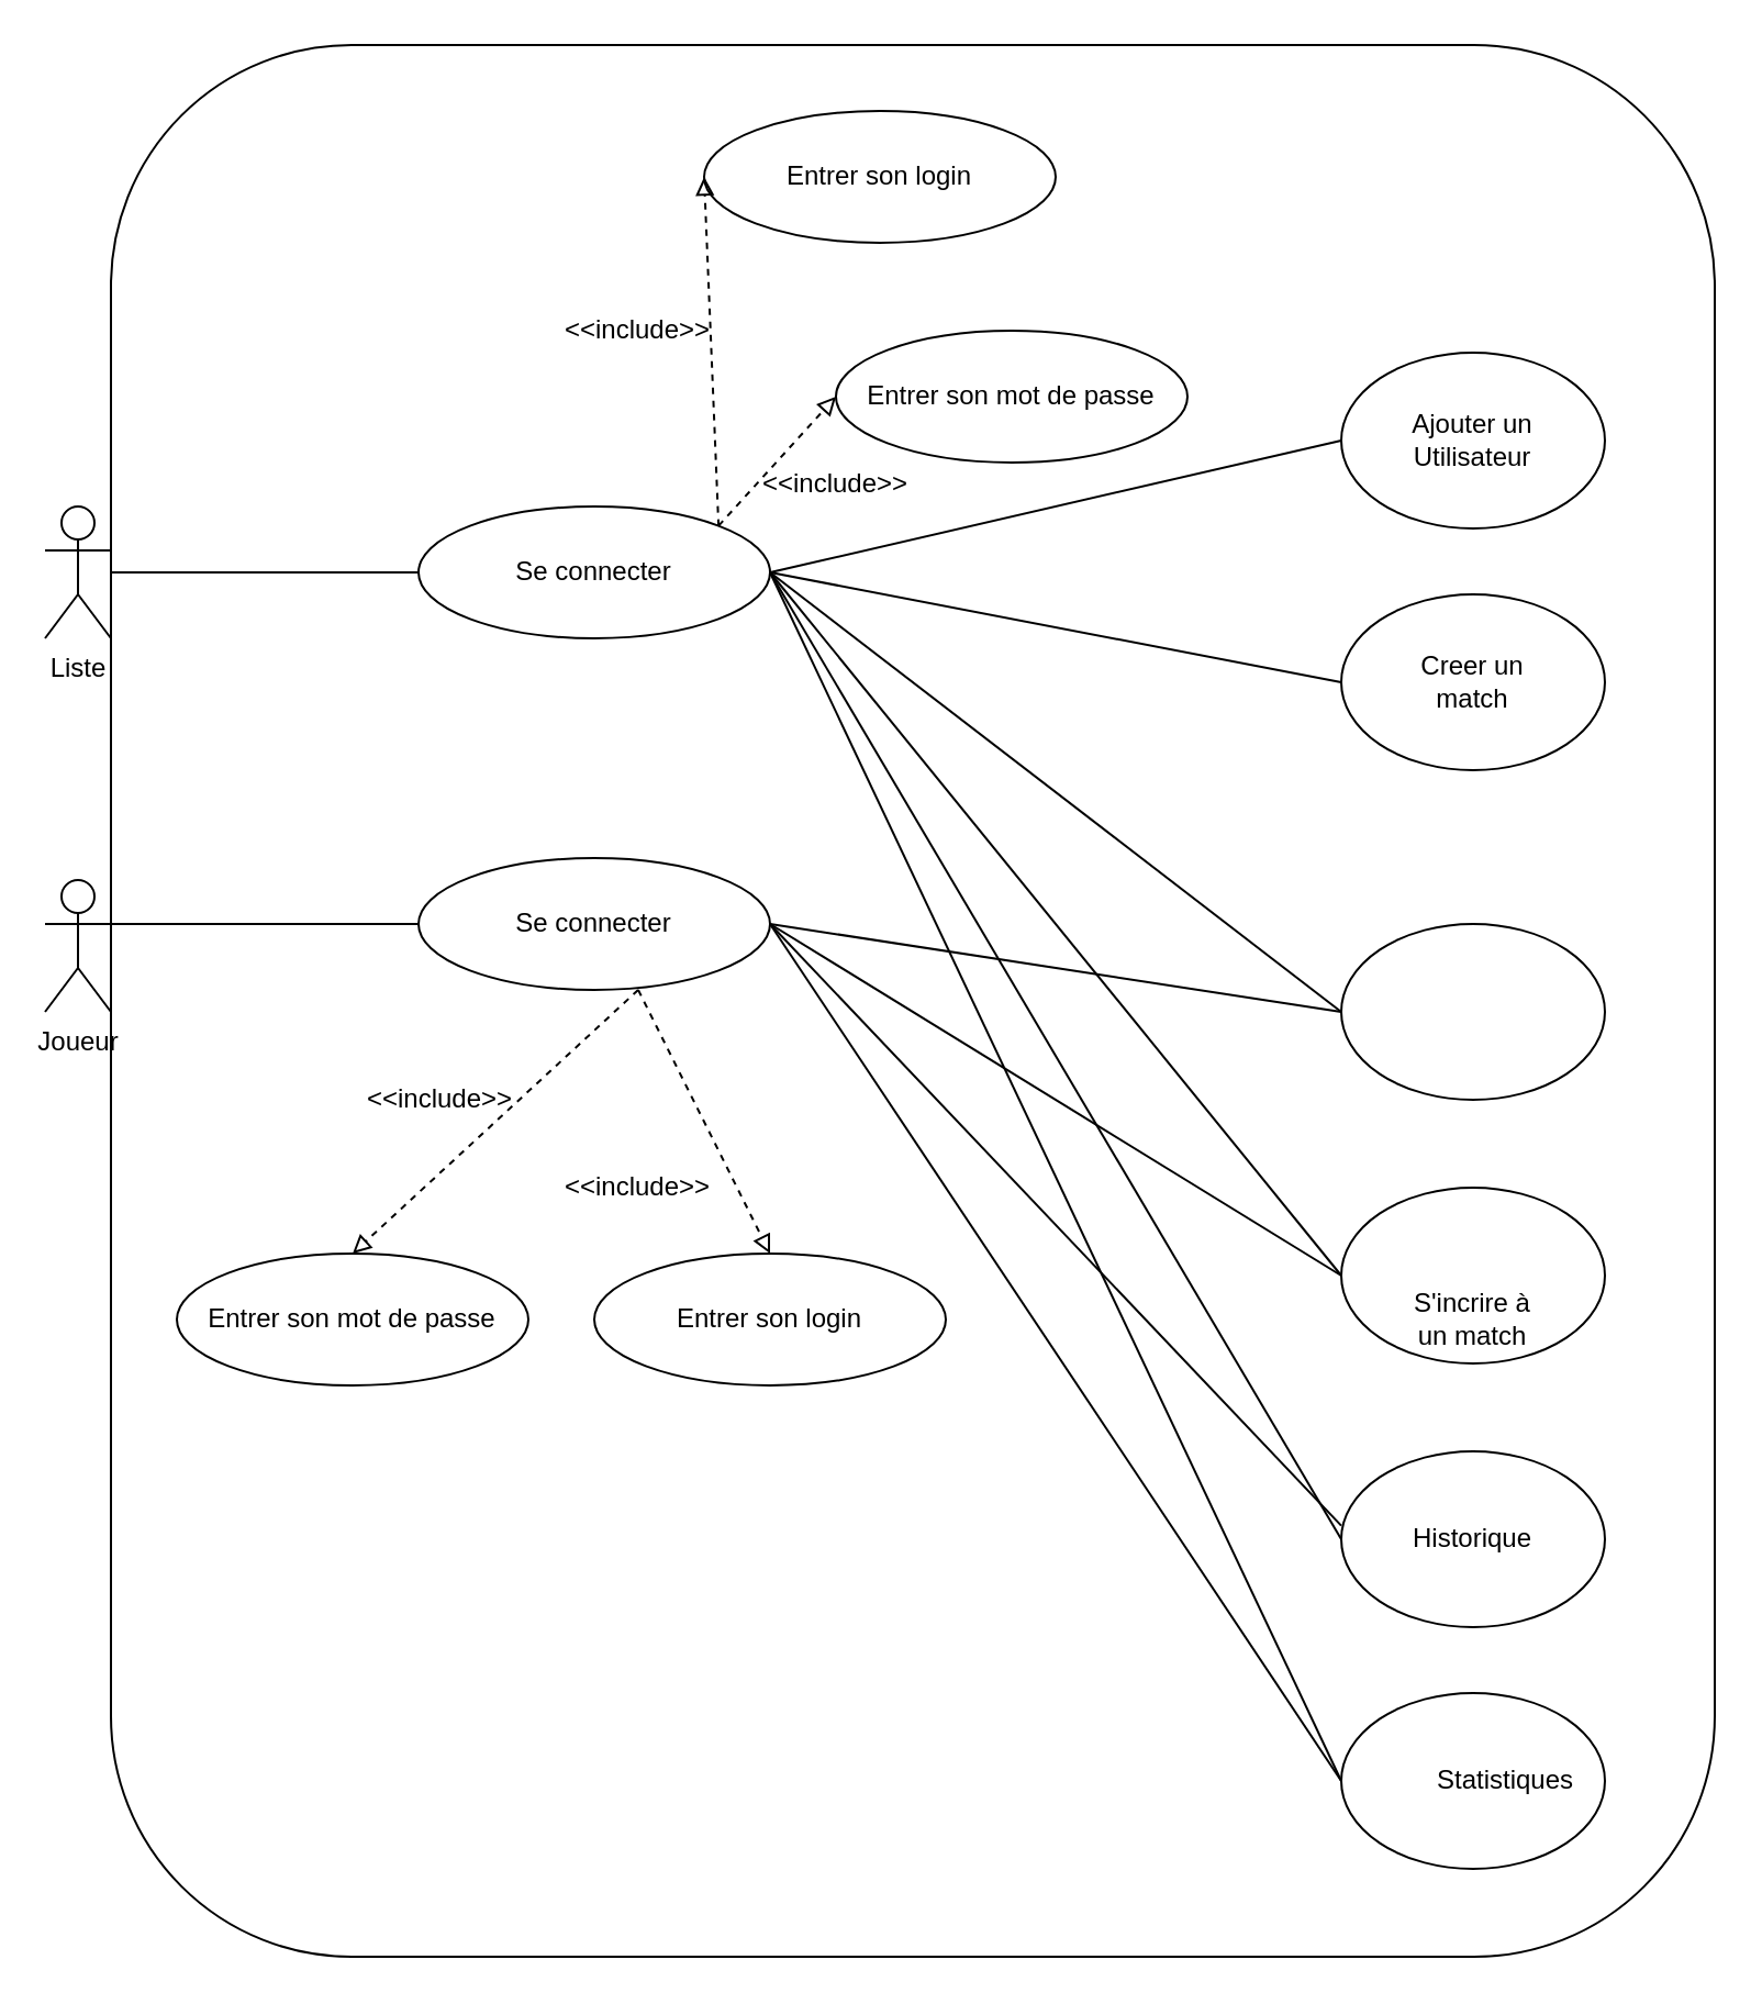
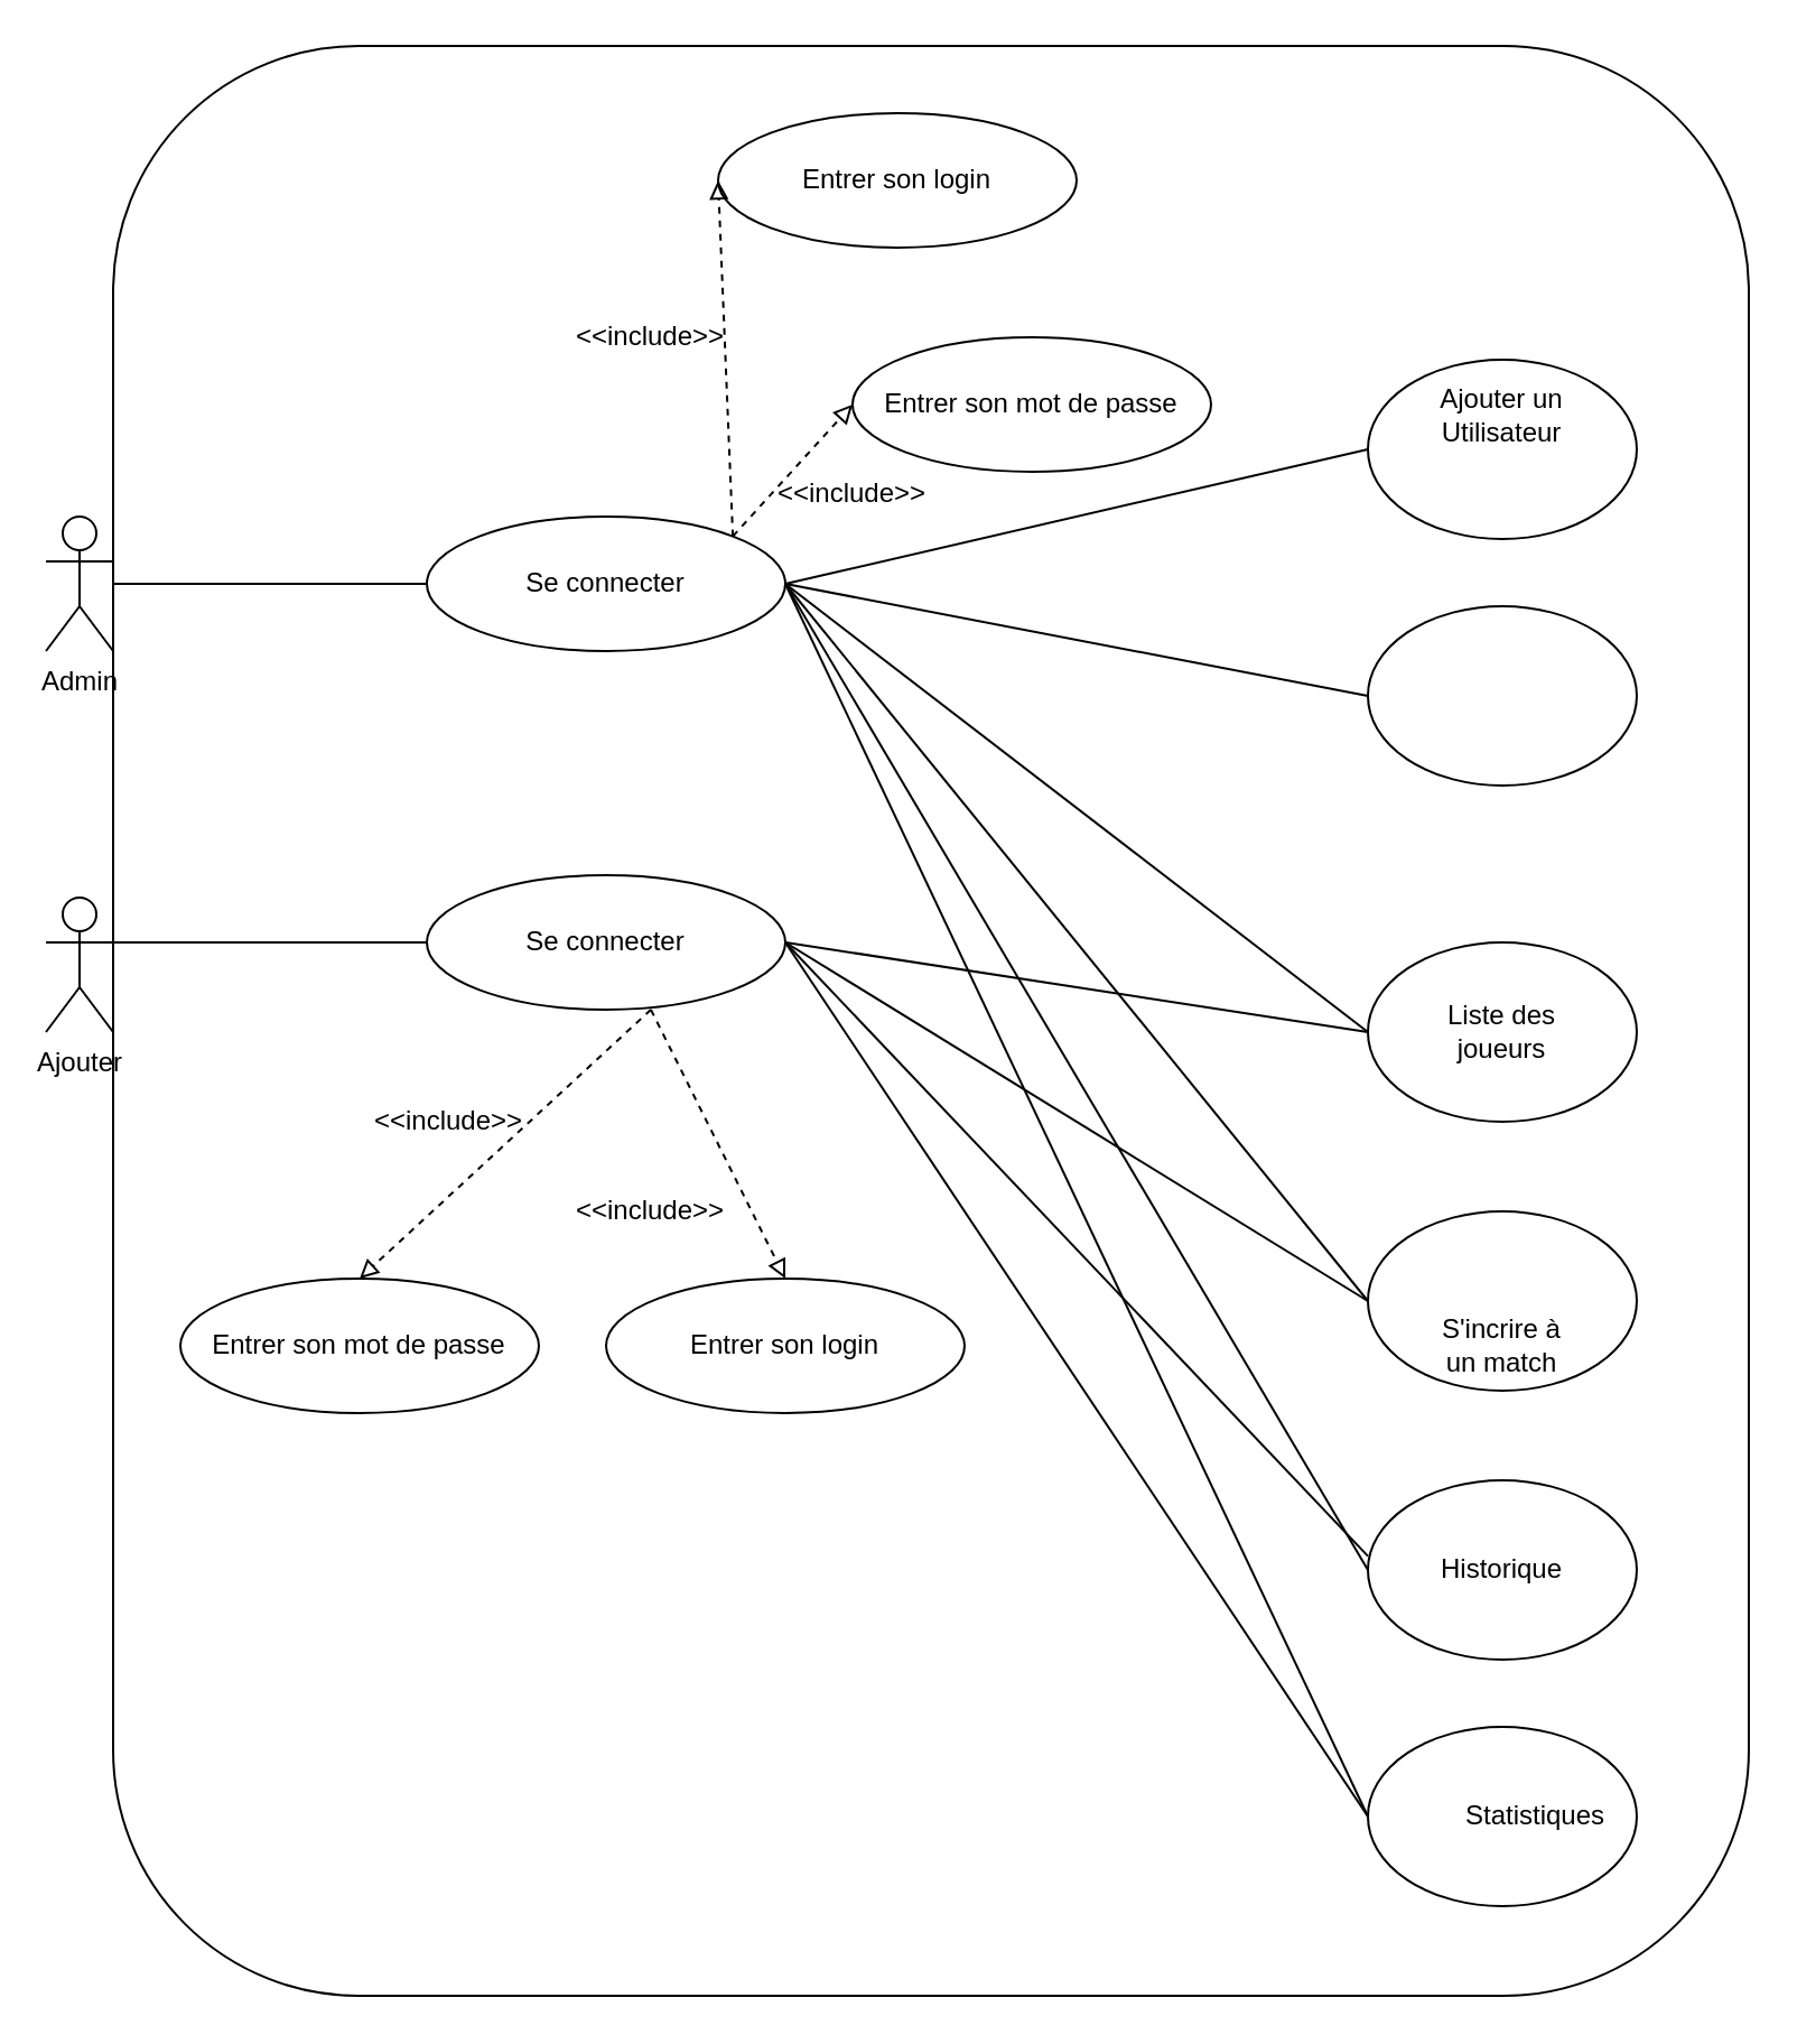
  <mxCell id="0" />
  <mxCell id="1" parent="0" />
  <mxCell id="2" value="" style="rounded=1;whiteSpace=wrap;html=1;fillColor=none;" vertex="1" parent="1"><mxGeometry x="50" y="20" width="730" height="870" as="geometry" /></mxCell>
- <mxCell id="3" value="Liste" style="shape=umlActor;verticalLabelPosition=bottom;verticalAlign=top;html=1;outlineConnect=0;" vertex="1" parent="1"><mxGeometry x="20" y="230" width="30" height="60" as="geometry" /></mxCell>
- <mxCell id="4" value="Joueur" style="shape=umlActor;verticalLabelPosition=bottom;verticalAlign=top;html=1;outlineConnect=0;" vertex="1" parent="1"><mxGeometry x="20" y="400" width="30" height="60" as="geometry" /></mxCell>
+ <mxCell id="3" value="Admin" style="shape=umlActor;verticalLabelPosition=bottom;verticalAlign=top;html=1;outlineConnect=0;" vertex="1" parent="1"><mxGeometry x="20" y="230" width="30" height="60" as="geometry" /></mxCell>
+ <mxCell id="4" value="Ajouter" style="shape=umlActor;verticalLabelPosition=bottom;verticalAlign=top;html=1;outlineConnect=0;" vertex="1" parent="1"><mxGeometry x="20" y="400" width="30" height="60" as="geometry" /></mxCell>
  <mxCell id="5" value="" style="endArrow=none;html=1;endFill=0;entryX=0;entryY=0.5;entryDx=0;entryDy=0;exitX=1;exitY=0.5;exitDx=0;exitDy=0;" edge="1" parent="1" source="13" target="6"><mxGeometry width="50" height="50" relative="1" as="geometry"><mxPoint x="350" y="260" as="sourcePoint" /><mxPoint x="694.62" y="260" as="targetPoint" /></mxGeometry></mxCell>
  <mxCell id="6" value="" style="ellipse;whiteSpace=wrap;html=1;" vertex="1" parent="1"><mxGeometry x="610" y="160" width="120" height="80" as="geometry" /></mxCell>
- <mxCell id="7" value="Ajouter un Utilisateur" style="text;html=1;strokeColor=none;fillColor=none;align=center;verticalAlign=middle;whiteSpace=wrap;rounded=0;" vertex="1" parent="1"><mxGeometry x="640" y="190" width="60" height="20" as="geometry" /></mxCell>
+ <mxCell id="7" value="Ajouter un Utilisateur" style="text;html=1;strokeColor=none;fillColor=none;align=center;verticalAlign=middle;whiteSpace=wrap;rounded=0;" vertex="1" parent="1"><mxGeometry x="640" y="175" width="60" height="20" as="geometry" /></mxCell>
  <mxCell id="8" value="" style="endArrow=none;html=1;endFill=0;entryX=0;entryY=0.5;entryDx=0;entryDy=0;exitX=1;exitY=0.333;exitDx=0;exitDy=0;exitPerimeter=0;" edge="1" parent="1" source="4"><mxGeometry width="50" height="50" relative="1" as="geometry"><mxPoint x="90" y="440" as="sourcePoint" /><mxPoint x="190" y="420" as="targetPoint" /></mxGeometry></mxCell>
  <mxCell id="9" value="" style="endArrow=none;html=1;endFill=0;entryX=0;entryY=0.5;entryDx=0;entryDy=0;" edge="1" parent="1" source="3"><mxGeometry width="50" height="50" relative="1" as="geometry"><mxPoint x="90" y="280" as="sourcePoint" /><mxPoint x="190" y="260" as="targetPoint" /></mxGeometry></mxCell>
  <mxCell id="10" value="" style="endArrow=none;html=1;endFill=0;entryX=0;entryY=0.5;entryDx=0;entryDy=0;exitX=1;exitY=0.5;exitDx=0;exitDy=0;" edge="1" parent="1" source="13" target="11"><mxGeometry width="50" height="50" relative="1" as="geometry"><mxPoint x="570.005" y="325.385" as="sourcePoint" /><mxPoint x="704.62" y="360" as="targetPoint" /></mxGeometry></mxCell>
  <mxCell id="11" value="" style="ellipse;whiteSpace=wrap;html=1;" vertex="1" parent="1"><mxGeometry x="610" y="270" width="120" height="80" as="geometry" /></mxCell>
- <mxCell id="12" value="Creer un match" style="text;html=1;strokeColor=none;fillColor=none;align=center;verticalAlign=middle;whiteSpace=wrap;rounded=0;" vertex="1" parent="1"><mxGeometry x="640" y="300" width="60" height="20" as="geometry" /></mxCell>
  <mxCell id="13" value="Se connecter" style="ellipse;whiteSpace=wrap;html=1;" vertex="1" parent="1"><mxGeometry x="190" y="230" width="160" height="60" as="geometry" /></mxCell>
  <mxCell id="14" value="Entrer son login" style="ellipse;whiteSpace=wrap;html=1;" vertex="1" parent="1"><mxGeometry x="320" y="50" width="160" height="60" as="geometry" /></mxCell>
  <mxCell id="15" value="Entrer son mot de passe" style="ellipse;whiteSpace=wrap;html=1;" vertex="1" parent="1"><mxGeometry x="380" y="150" width="160" height="60" as="geometry" /></mxCell>
  <mxCell id="16" value="" style="endArrow=block;dashed=1;html=1;entryX=0;entryY=0.5;entryDx=0;entryDy=0;endFill=0;exitX=1;exitY=0;exitDx=0;exitDy=0;" edge="1" parent="1" target="14" source="13"><mxGeometry width="50" height="50" relative="1" as="geometry"><mxPoint x="310" y="170" as="sourcePoint" /><mxPoint x="360" y="120" as="targetPoint" /></mxGeometry></mxCell>
  <mxCell id="17" value="" style="endArrow=block;dashed=1;html=1;entryX=0;entryY=0.5;entryDx=0;entryDy=0;exitX=1;exitY=0;exitDx=0;exitDy=0;endFill=0;" edge="1" parent="1" source="13" target="15"><mxGeometry width="50" height="50" relative="1" as="geometry"><mxPoint x="310" y="170" as="sourcePoint" /><mxPoint x="379" y="160" as="targetPoint" /></mxGeometry></mxCell>
  <mxCell id="18" value="&amp;lt;&amp;lt;include&amp;gt;&amp;gt;" style="text;html=1;strokeColor=none;fillColor=none;align=center;verticalAlign=middle;whiteSpace=wrap;rounded=0;" vertex="1" parent="1"><mxGeometry x="270" y="140" width="40" height="20" as="geometry" /></mxCell>
  <mxCell id="19" value="&amp;lt;&amp;lt;include&amp;gt;&amp;gt;" style="text;html=1;strokeColor=none;fillColor=none;align=center;verticalAlign=middle;whiteSpace=wrap;rounded=0;" vertex="1" parent="1"><mxGeometry x="360" y="210" width="40" height="20" as="geometry" /></mxCell>
  <mxCell id="20" value="Se connecter" style="ellipse;whiteSpace=wrap;html=1;" vertex="1" parent="1"><mxGeometry x="190" y="390" width="160" height="60" as="geometry" /></mxCell>
  <mxCell id="21" value="Entrer son login" style="ellipse;whiteSpace=wrap;html=1;" vertex="1" parent="1"><mxGeometry x="270" y="570" width="160" height="60" as="geometry" /></mxCell>
  <mxCell id="22" value="Entrer son mot de passe" style="ellipse;whiteSpace=wrap;html=1;" vertex="1" parent="1"><mxGeometry x="80" y="570" width="160" height="60" as="geometry" /></mxCell>
  <mxCell id="23" value="" style="endArrow=block;dashed=1;html=1;entryX=0.5;entryY=0;entryDx=0;entryDy=0;endFill=0;exitX=1;exitY=0.5;exitDx=0;exitDy=0;" edge="1" parent="1" target="21"><mxGeometry width="50" height="50" relative="1" as="geometry"><mxPoint x="290" y="450" as="sourcePoint" /><mxPoint x="300" y="310" as="targetPoint" /></mxGeometry></mxCell>
  <mxCell id="24" value="&amp;lt;&amp;lt;include&amp;gt;&amp;gt;" style="text;html=1;strokeColor=none;fillColor=none;align=center;verticalAlign=middle;whiteSpace=wrap;rounded=0;" vertex="1" parent="1"><mxGeometry x="270" y="530" width="40" height="20" as="geometry" /></mxCell>
  <mxCell id="25" value="&amp;lt;&amp;lt;include&amp;gt;&amp;gt;" style="text;html=1;strokeColor=none;fillColor=none;align=center;verticalAlign=middle;whiteSpace=wrap;rounded=0;" vertex="1" parent="1"><mxGeometry x="180" y="490" width="40" height="20" as="geometry" /></mxCell>
  <mxCell id="26" value="" style="endArrow=block;dashed=1;html=1;entryX=0.5;entryY=0;entryDx=0;entryDy=0;exitX=1;exitY=0.5;exitDx=0;exitDy=0;endFill=0;" edge="1" parent="1" target="22"><mxGeometry width="50" height="50" relative="1" as="geometry"><mxPoint x="290" y="450" as="sourcePoint" /><mxPoint x="358.43" y="451.21" as="targetPoint" /></mxGeometry></mxCell>
  <mxCell id="27" value="" style="endArrow=none;html=1;entryX=1;entryY=0.5;entryDx=0;entryDy=0;exitX=0;exitY=0.5;exitDx=0;exitDy=0;" edge="1" parent="1" source="29" target="13"><mxGeometry width="50" height="50" relative="1" as="geometry"><mxPoint x="450" y="390" as="sourcePoint" /><mxPoint x="390" y="370" as="targetPoint" /></mxGeometry></mxCell>
  <mxCell id="28" value="" style="endArrow=none;html=1;entryX=1;entryY=0.5;entryDx=0;entryDy=0;exitX=0;exitY=0.5;exitDx=0;exitDy=0;" edge="1" parent="1" source="29" target="20"><mxGeometry width="50" height="50" relative="1" as="geometry"><mxPoint x="470" y="450" as="sourcePoint" /><mxPoint x="336.569" y="291.213" as="targetPoint" /></mxGeometry></mxCell>
  <mxCell id="29" value="" style="ellipse;whiteSpace=wrap;html=1;" vertex="1" parent="1"><mxGeometry x="610" y="540" width="120" height="80" as="geometry" /></mxCell>
  <mxCell id="30" value="S'incrire à un match" style="text;html=1;strokeColor=none;fillColor=none;align=center;verticalAlign=middle;whiteSpace=wrap;rounded=0;" vertex="1" parent="1"><mxGeometry x="640" y="590" width="60" height="20" as="geometry" /></mxCell>
  <mxCell id="31" value="" style="ellipse;whiteSpace=wrap;html=1;" vertex="1" parent="1"><mxGeometry x="610" y="420" width="120" height="80" as="geometry" /></mxCell>
+ <mxCell id="32" value="Liste des joueurs" style="text;html=1;strokeColor=none;fillColor=none;align=center;verticalAlign=middle;whiteSpace=wrap;rounded=0;" vertex="1" parent="1"><mxGeometry x="640" y="450" width="60" height="20" as="geometry" /></mxCell>
  <mxCell id="33" value="" style="ellipse;whiteSpace=wrap;html=1;" vertex="1" parent="1"><mxGeometry x="610" y="660" width="120" height="80" as="geometry" /></mxCell>
  <mxCell id="34" value="Historique" style="text;html=1;strokeColor=none;fillColor=none;align=center;verticalAlign=middle;whiteSpace=wrap;rounded=0;" vertex="1" parent="1"><mxGeometry x="640" y="690" width="60" height="20" as="geometry" /></mxCell>
  <mxCell id="35" value="" style="ellipse;whiteSpace=wrap;html=1;" vertex="1" parent="1"><mxGeometry x="610" y="770" width="120" height="80" as="geometry" /></mxCell>
  <mxCell id="36" value="Statistiques" style="text;html=1;strokeColor=none;fillColor=none;align=center;verticalAlign=middle;whiteSpace=wrap;rounded=0;" vertex="1" parent="1"><mxGeometry x="655" y="800" width="60" height="20" as="geometry" /></mxCell>
  <mxCell id="37" value="" style="endArrow=none;html=1;exitX=0;exitY=0.5;exitDx=0;exitDy=0;" edge="1" parent="1" source="31"><mxGeometry width="50" height="50" relative="1" as="geometry"><mxPoint x="620" y="590" as="sourcePoint" /><mxPoint x="350" y="260" as="targetPoint" /></mxGeometry></mxCell>
  <mxCell id="38" value="" style="endArrow=none;html=1;entryX=1;entryY=0.5;entryDx=0;entryDy=0;exitX=0;exitY=0.5;exitDx=0;exitDy=0;" edge="1" parent="1" source="33" target="13"><mxGeometry width="50" height="50" relative="1" as="geometry"><mxPoint x="630" y="600" as="sourcePoint" /><mxPoint x="346.569" y="301.213" as="targetPoint" /></mxGeometry></mxCell>
  <mxCell id="39" value="" style="endArrow=none;html=1;entryX=1;entryY=0.5;entryDx=0;entryDy=0;exitX=0;exitY=0.5;exitDx=0;exitDy=0;" edge="1" parent="1" source="31" target="20"><mxGeometry width="50" height="50" relative="1" as="geometry"><mxPoint x="620" y="590" as="sourcePoint" /><mxPoint x="360" y="430" as="targetPoint" /></mxGeometry></mxCell>
  <mxCell id="40" value="" style="endArrow=none;html=1;exitX=0;exitY=0.423;exitDx=0;exitDy=0;exitPerimeter=0;" edge="1" parent="1" source="33"><mxGeometry width="50" height="50" relative="1" as="geometry"><mxPoint x="630" y="600" as="sourcePoint" /><mxPoint x="350" y="420" as="targetPoint" /></mxGeometry></mxCell>
  <mxCell id="41" value="" style="endArrow=none;html=1;exitX=0;exitY=0.5;exitDx=0;exitDy=0;entryX=1;entryY=0.5;entryDx=0;entryDy=0;" edge="1" parent="1" source="35" target="20"><mxGeometry width="50" height="50" relative="1" as="geometry"><mxPoint x="620" y="703.84" as="sourcePoint" /><mxPoint x="360" y="430" as="targetPoint" /></mxGeometry></mxCell>
  <mxCell id="42" value="" style="endArrow=none;html=1;entryX=1;entryY=0.5;entryDx=0;entryDy=0;exitX=0;exitY=0.5;exitDx=0;exitDy=0;" edge="1" parent="1" source="35" target="13"><mxGeometry width="50" height="50" relative="1" as="geometry"><mxPoint x="620" y="710" as="sourcePoint" /><mxPoint x="318.4" y="299.82" as="targetPoint" /></mxGeometry></mxCell>
